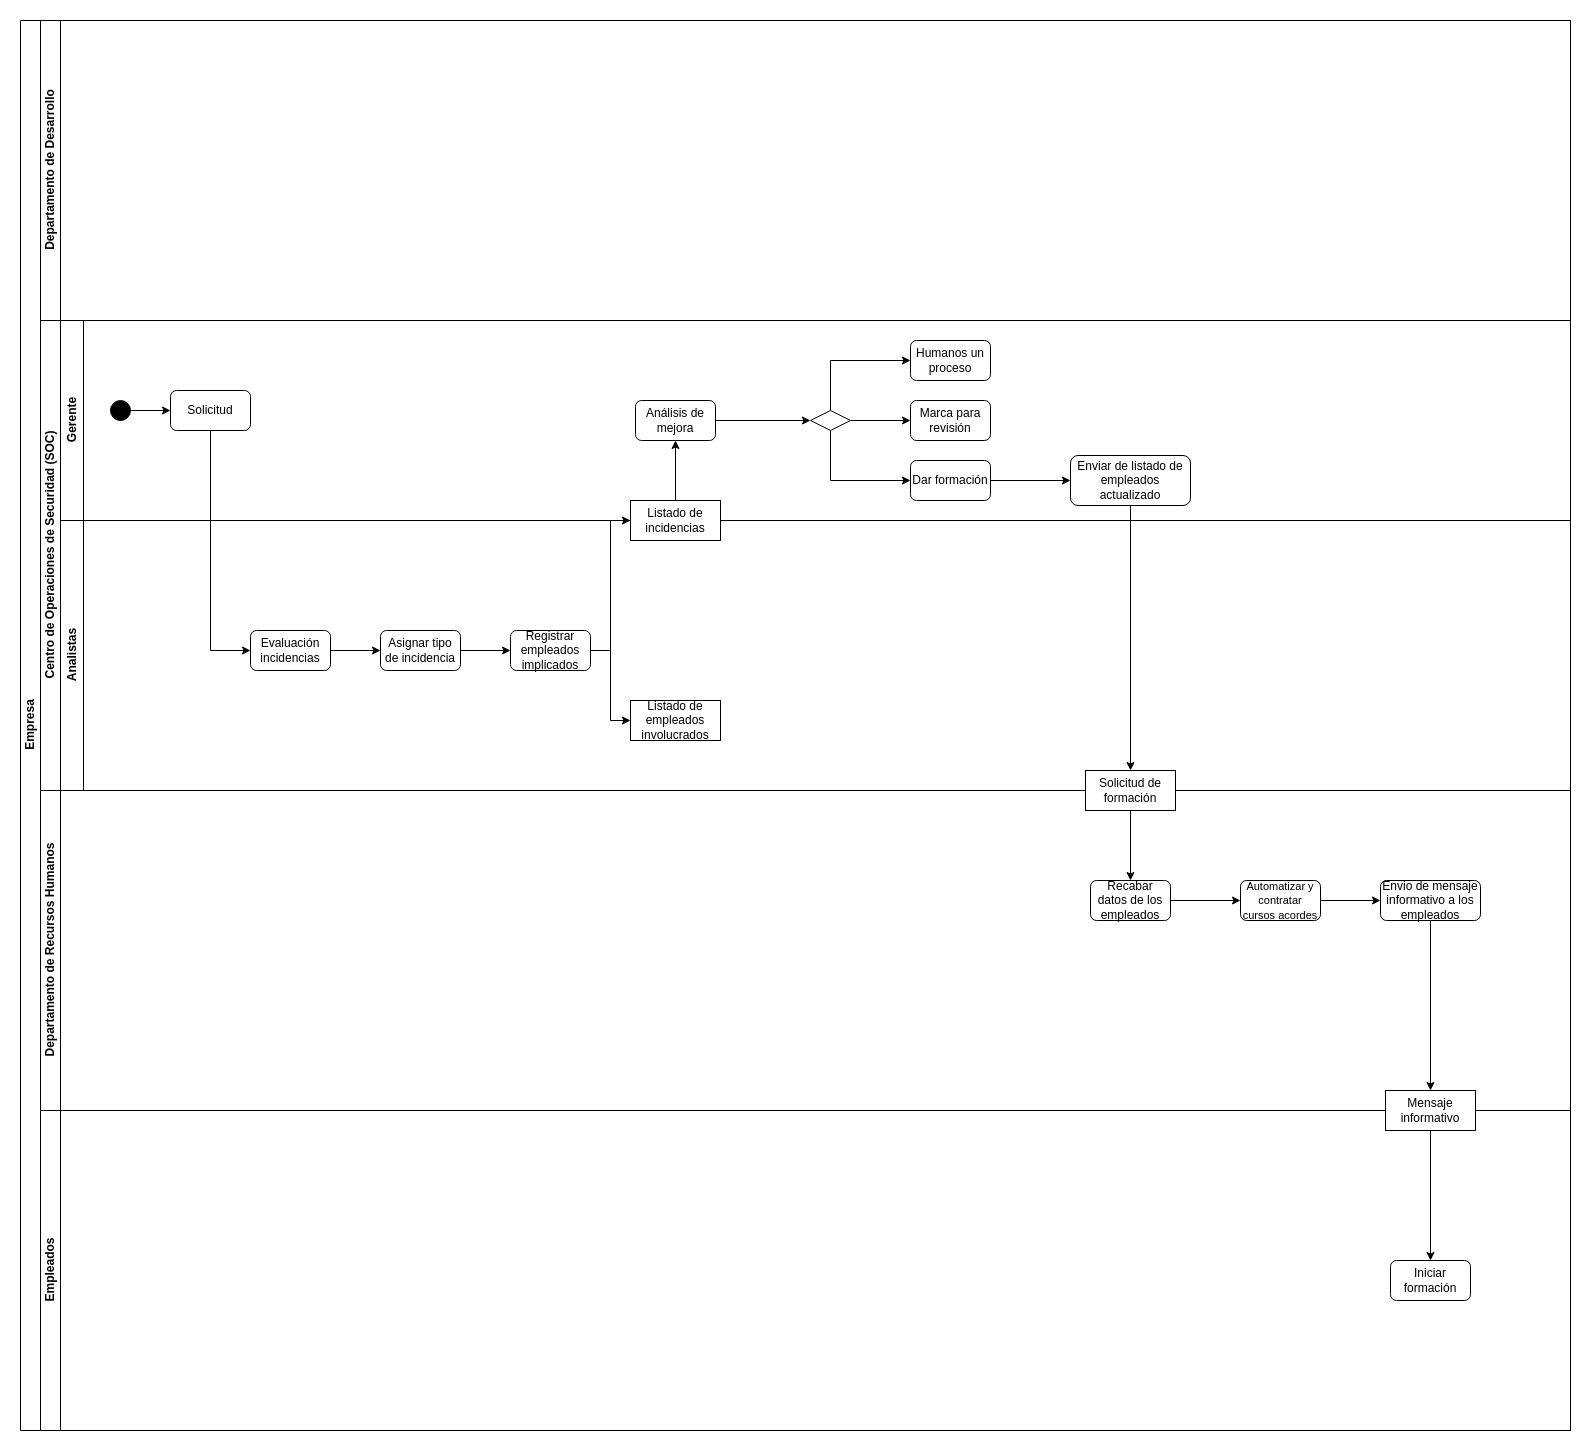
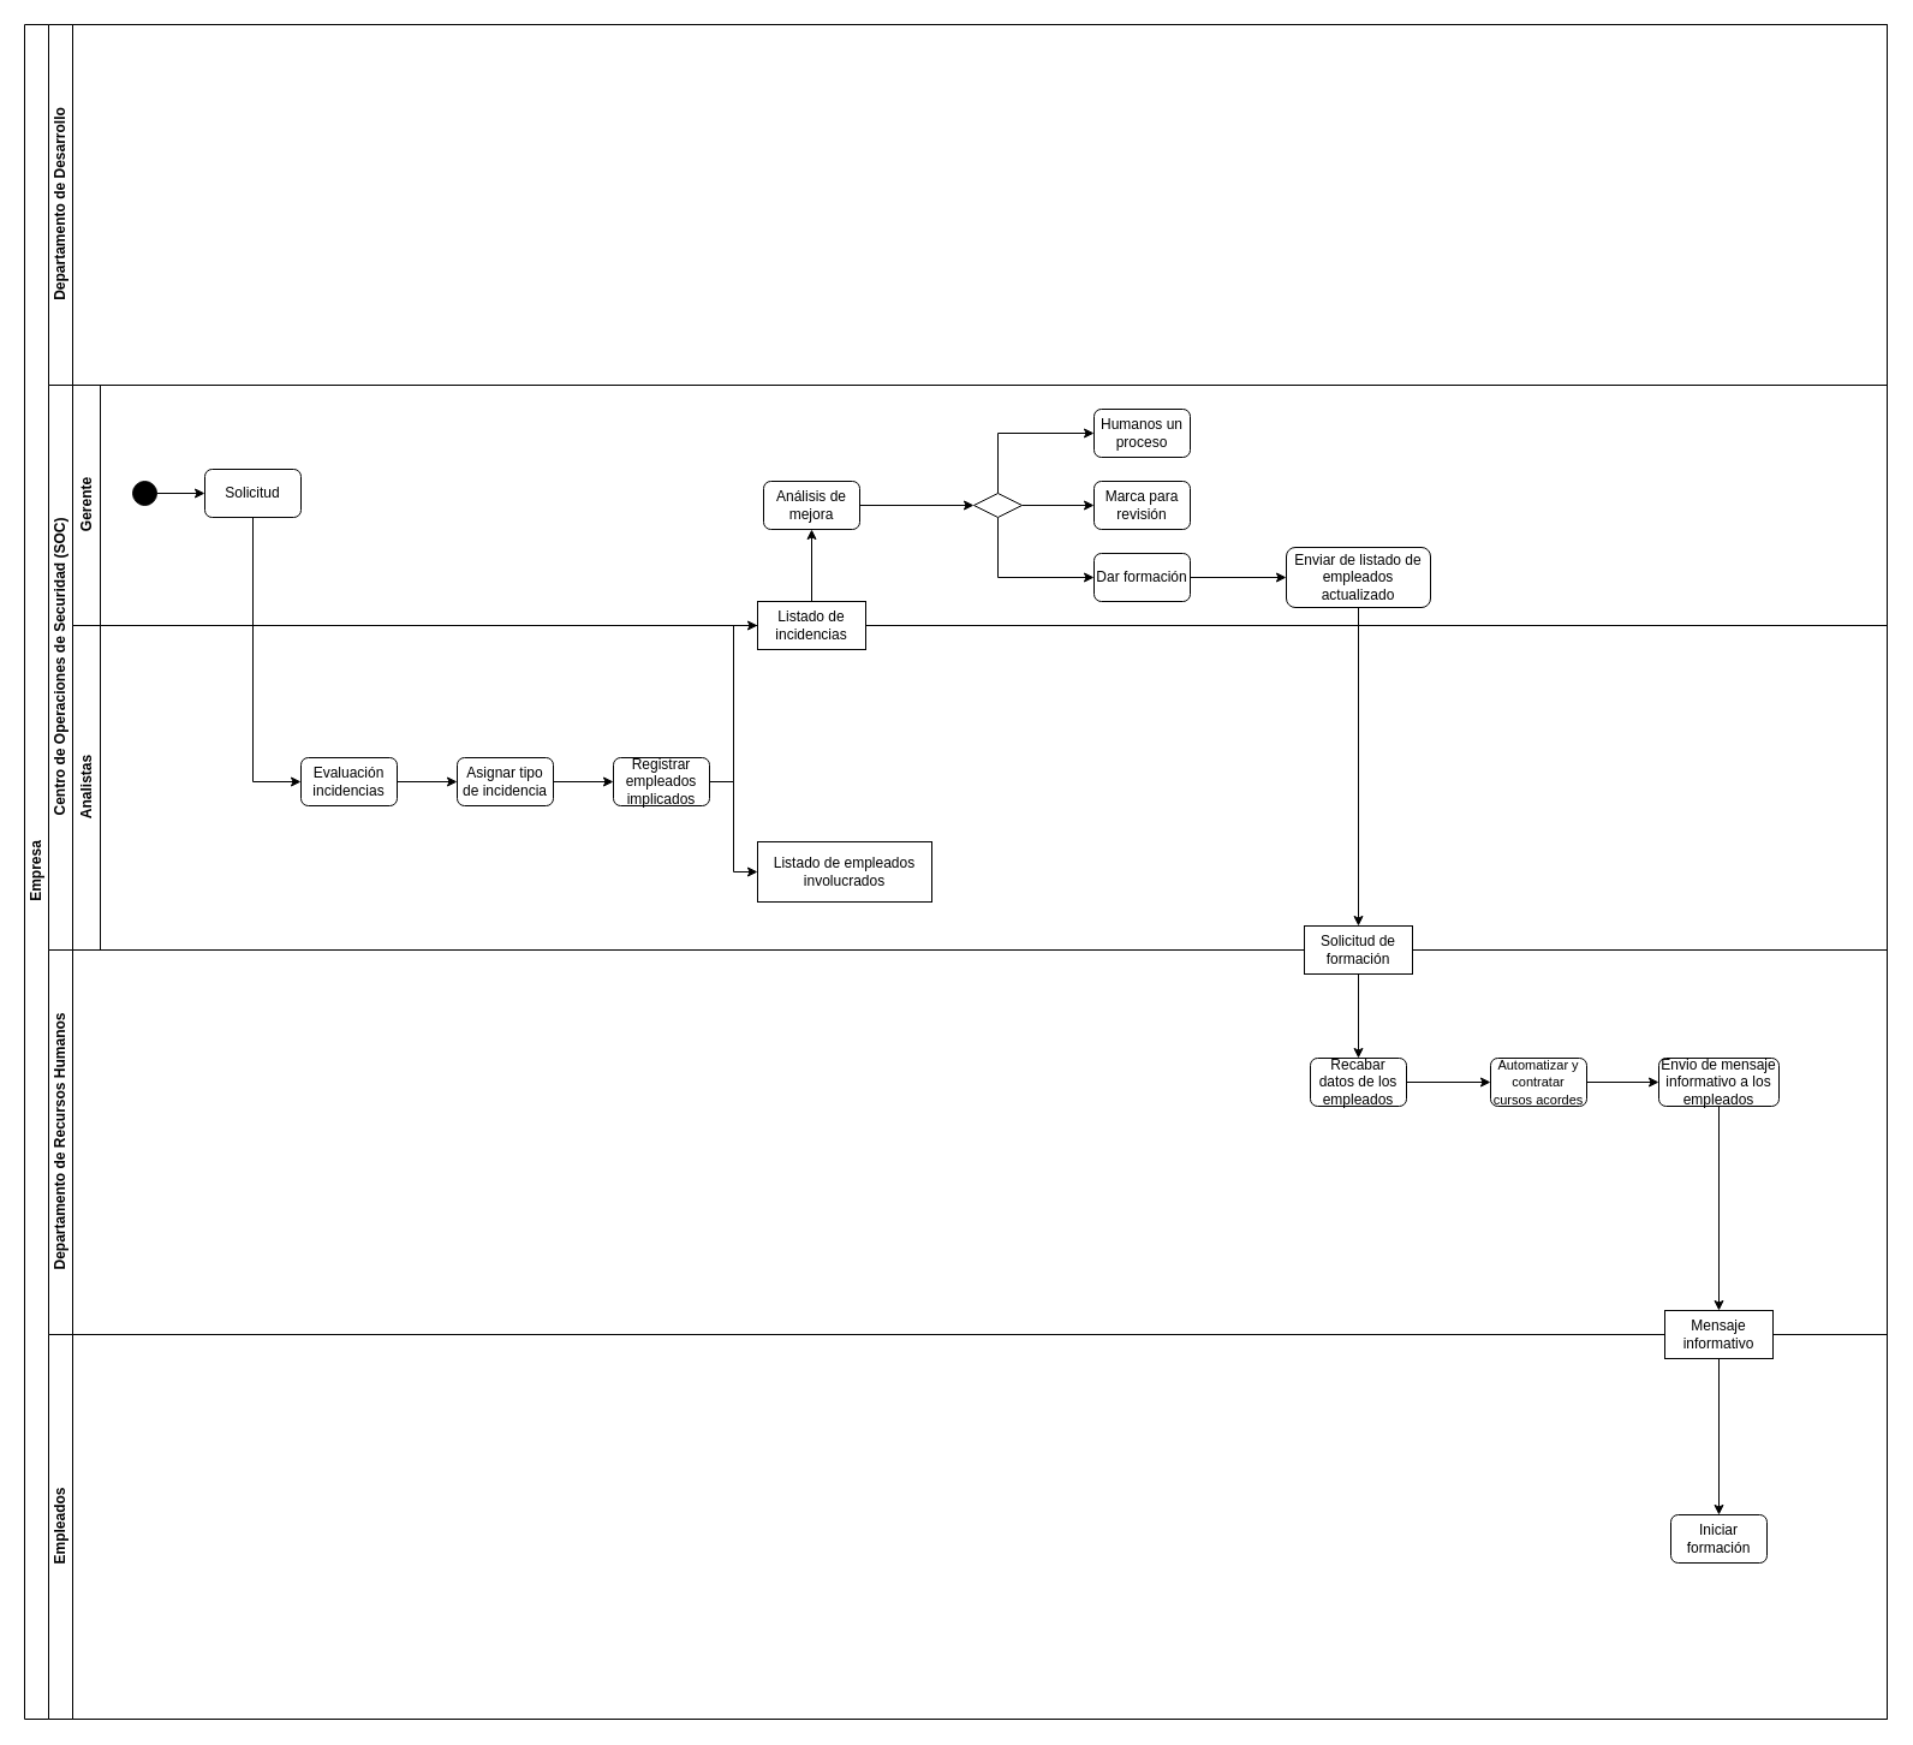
  <mxCell id="0" />
  <mxCell id="1" parent="0" />
  <mxCell id="2" value="Empresa" style="swimlane;childLayout=stackLayout;resizeParent=1;resizeParentMax=0;horizontal=0;startSize=20;horizontalStack=0;html=1;glass=0;" parent="1" vertex="1"><mxGeometry x="20" y="20" width="1550" height="1410" as="geometry" /></mxCell>
  <mxCell id="3" value="Departamento de Desarrollo" style="swimlane;startSize=20;horizontal=0;html=1;" parent="2" vertex="1"><mxGeometry x="20" width="1530" height="300" as="geometry" /></mxCell>
  <mxCell id="4" value="Centro de Operaciones de Securidad (SOC)" style="swimlane;startSize=20;horizontal=0;html=1;glass=0;" parent="2" vertex="1"><mxGeometry x="20" y="300" width="1530" height="470" as="geometry" /></mxCell>
  <mxCell id="5" value="Analistas" style="swimlane;horizontal=0;whiteSpace=wrap;html=1;" parent="4" vertex="1"><mxGeometry x="20" y="200" width="1510" height="270" as="geometry" /></mxCell>
  <mxCell id="6" style="edgeStyle=orthogonalEdgeStyle;rounded=0;orthogonalLoop=1;jettySize=auto;html=1;exitX=1;exitY=0.5;exitDx=0;exitDy=0;entryX=0;entryY=0.5;entryDx=0;entryDy=0;" edge="1" parent="5" source="7" target="11"><mxGeometry relative="1" as="geometry" /></mxCell>
  <mxCell id="7" value="Evaluación incidencias" style="rounded=1;whiteSpace=wrap;html=1;" parent="5" vertex="1"><mxGeometry x="190" y="110" width="80" height="40" as="geometry" /></mxCell>
  <mxCell id="8" style="edgeStyle=orthogonalEdgeStyle;rounded=0;orthogonalLoop=1;jettySize=auto;html=1;exitX=1;exitY=0.5;exitDx=0;exitDy=0;entryX=0;entryY=0.5;entryDx=0;entryDy=0;" edge="1" parent="5" source="9" target="12"><mxGeometry relative="1" as="geometry" /></mxCell>
  <mxCell id="9" value="Registrar empleados implicados" style="rounded=1;whiteSpace=wrap;html=1;" vertex="1" parent="5"><mxGeometry x="450" y="110" width="80" height="40" as="geometry" /></mxCell>
  <mxCell id="10" style="edgeStyle=orthogonalEdgeStyle;rounded=0;orthogonalLoop=1;jettySize=auto;html=1;exitX=1;exitY=0.5;exitDx=0;exitDy=0;entryX=0;entryY=0.5;entryDx=0;entryDy=0;" edge="1" parent="5" source="11" target="9"><mxGeometry relative="1" as="geometry" /></mxCell>
  <mxCell id="11" value="Asignar tipo de incidencia" style="rounded=1;whiteSpace=wrap;html=1;" vertex="1" parent="5"><mxGeometry x="320" y="110" width="80" height="40" as="geometry" /></mxCell>
- <mxCell id="12" value="Listado de empleados involucrados" style="rounded=0;whiteSpace=wrap;html=1;" parent="5" vertex="1"><mxGeometry x="570" y="180" width="90" height="40" as="geometry" /></mxCell>
+ <mxCell id="12" value="Listado de empleados involucrados" style="rounded=0;whiteSpace=wrap;html=1;" parent="5" vertex="1"><mxGeometry x="570" y="180" width="145" height="50" as="geometry" /></mxCell>
  <mxCell id="13" value="Solicitud de formación" style="rounded=0;whiteSpace=wrap;html=1;" parent="5" vertex="1"><mxGeometry x="1025" y="250" width="90" height="40" as="geometry" /></mxCell>
  <mxCell id="14" style="edgeStyle=orthogonalEdgeStyle;rounded=0;orthogonalLoop=1;jettySize=auto;html=1;exitX=0.5;exitY=1;exitDx=0;exitDy=0;entryX=0;entryY=0.5;entryDx=0;entryDy=0;" edge="1" parent="4" source="19" target="7"><mxGeometry relative="1" as="geometry" /></mxCell>
  <mxCell id="15" style="edgeStyle=orthogonalEdgeStyle;rounded=0;orthogonalLoop=1;jettySize=auto;html=1;exitX=1;exitY=0.5;exitDx=0;exitDy=0;entryX=0;entryY=0.5;entryDx=0;entryDy=0;" edge="1" parent="4" source="9" target="27"><mxGeometry relative="1" as="geometry" /></mxCell>
  <mxCell id="16" value="Gerente" style="swimlane;horizontal=0;whiteSpace=wrap;html=1;startSize=23;" parent="4" vertex="1"><mxGeometry x="20" width="1510" height="200" as="geometry" /></mxCell>
  <mxCell id="17" style="edgeStyle=orthogonalEdgeStyle;rounded=0;orthogonalLoop=1;jettySize=auto;html=1;exitX=1;exitY=0.5;exitDx=0;exitDy=0;entryX=0;entryY=0.5;entryDx=0;entryDy=0;" edge="1" parent="16" source="18" target="19"><mxGeometry relative="1" as="geometry" /></mxCell>
  <mxCell id="18" value="" style="ellipse;fillColor=strokeColor;html=1;" parent="16" vertex="1"><mxGeometry x="50" y="80" width="20" height="20" as="geometry" /></mxCell>
  <mxCell id="19" value="Solicitud" style="rounded=1;whiteSpace=wrap;html=1;" vertex="1" parent="16"><mxGeometry x="110" y="70" width="80" height="40" as="geometry" /></mxCell>
  <mxCell id="20" style="edgeStyle=orthogonalEdgeStyle;rounded=0;orthogonalLoop=1;jettySize=auto;html=1;exitX=1;exitY=0.5;exitDx=0;exitDy=0;entryX=0;entryY=0.5;entryDx=0;entryDy=0;" edge="1" parent="16" source="21" target="25"><mxGeometry relative="1" as="geometry" /></mxCell>
  <mxCell id="21" value="Análisis de mejora&lt;span style=&quot;color: rgba(0, 0, 0, 0); font-family: monospace; font-size: 0px; text-align: start; text-wrap-mode: nowrap;&quot;&gt;%3CmxGraphModel%3E%3Croot%3E%3CmxCell%20id%3D%220%22%2F%3E%3CmxCell%20id%3D%221%22%20parent%3D%220%22%2F%3E%3CmxCell%20id%3D%222%22%20value%3D%22evaluaci%C3%B3n%20incidencias%22%20style%3D%22rounded%3D1%3BwhiteSpace%3Dwrap%3Bhtml%3D1%3B%22%20vertex%3D%221%22%20parent%3D%221%22%3E%3CmxGeometry%20x%3D%22530%22%20y%3D%223270%22%20width%3D%2280%22%20height%3D%2240%22%20as%3D%22geometry%22%2F%3E%3C%2FmxCell%3E%3C%2Froot%3E%3C%2FmxGraphModel%3E&lt;/span&gt;" style="rounded=1;whiteSpace=wrap;html=1;" parent="16" vertex="1"><mxGeometry x="575" y="80" width="80" height="40" as="geometry" /></mxCell>
  <mxCell id="22" style="edgeStyle=orthogonalEdgeStyle;rounded=0;orthogonalLoop=1;jettySize=auto;html=1;exitX=1;exitY=0.5;exitDx=0;exitDy=0;entryX=0;entryY=0.5;entryDx=0;entryDy=0;" edge="1" parent="16" source="25" target="28"><mxGeometry relative="1" as="geometry" /></mxCell>
  <mxCell id="23" style="edgeStyle=orthogonalEdgeStyle;rounded=0;orthogonalLoop=1;jettySize=auto;html=1;exitX=0.5;exitY=0;exitDx=0;exitDy=0;entryX=0;entryY=0.5;entryDx=0;entryDy=0;" edge="1" parent="16" source="25" target="29"><mxGeometry relative="1" as="geometry" /></mxCell>
  <mxCell id="24" style="edgeStyle=orthogonalEdgeStyle;rounded=0;orthogonalLoop=1;jettySize=auto;html=1;exitX=0.5;exitY=1;exitDx=0;exitDy=0;entryX=0;entryY=0.5;entryDx=0;entryDy=0;" edge="1" parent="16" source="25" target="31"><mxGeometry relative="1" as="geometry" /></mxCell>
  <mxCell id="25" value="" style="rhombus;whiteSpace=wrap;html=1;" parent="16" vertex="1"><mxGeometry x="750" y="90" width="40" height="20" as="geometry" /></mxCell>
  <mxCell id="26" style="edgeStyle=orthogonalEdgeStyle;rounded=0;orthogonalLoop=1;jettySize=auto;html=1;exitX=0.5;exitY=0;exitDx=0;exitDy=0;entryX=0.5;entryY=1;entryDx=0;entryDy=0;" edge="1" parent="16" source="27" target="21"><mxGeometry relative="1" as="geometry" /></mxCell>
  <mxCell id="27" value="Listado de incidencias" style="rounded=0;whiteSpace=wrap;html=1;" parent="16" vertex="1"><mxGeometry x="570" y="180" width="90" height="40" as="geometry" /></mxCell>
  <mxCell id="28" value="Marca para revisión" style="rounded=1;whiteSpace=wrap;html=1;" vertex="1" parent="16"><mxGeometry x="850" y="80" width="80" height="40" as="geometry" /></mxCell>
  <mxCell id="29" value="Humanos un proceso" style="rounded=1;whiteSpace=wrap;html=1;" vertex="1" parent="16"><mxGeometry x="850" y="20" width="80" height="40" as="geometry" /></mxCell>
  <mxCell id="30" style="edgeStyle=orthogonalEdgeStyle;rounded=0;orthogonalLoop=1;jettySize=auto;html=1;exitX=1;exitY=0.5;exitDx=0;exitDy=0;entryX=0;entryY=0.5;entryDx=0;entryDy=0;" edge="1" parent="16" source="31" target="32"><mxGeometry relative="1" as="geometry" /></mxCell>
  <mxCell id="31" value="Dar formación" style="rounded=1;whiteSpace=wrap;html=1;" vertex="1" parent="16"><mxGeometry x="850" y="140" width="80" height="40" as="geometry" /></mxCell>
  <mxCell id="32" value="Enviar de listado de empleados actualizado" style="rounded=1;whiteSpace=wrap;html=1;" parent="16" vertex="1"><mxGeometry x="1010" y="135" width="120" height="50" as="geometry" /></mxCell>
  <mxCell id="33" style="edgeStyle=orthogonalEdgeStyle;rounded=0;orthogonalLoop=1;jettySize=auto;html=1;exitX=0.5;exitY=1;exitDx=0;exitDy=0;entryX=0.5;entryY=0;entryDx=0;entryDy=0;" edge="1" parent="4" source="32" target="13"><mxGeometry relative="1" as="geometry" /></mxCell>
  <mxCell id="34" value="Departamento de Recursos Humanos" style="swimlane;startSize=20;horizontal=0;html=1;" parent="2" vertex="1"><mxGeometry x="20" y="770" width="1530" height="320" as="geometry" /></mxCell>
  <mxCell id="35" style="edgeStyle=orthogonalEdgeStyle;rounded=0;orthogonalLoop=1;jettySize=auto;html=1;exitX=0.5;exitY=1;exitDx=0;exitDy=0;" edge="1" parent="34" source="36" target="44"><mxGeometry relative="1" as="geometry" /></mxCell>
  <mxCell id="36" value="Envio de mensaje informativo a los empleados" style="rounded=1;whiteSpace=wrap;html=1;" parent="34" vertex="1"><mxGeometry x="1340" y="90" width="100" height="40" as="geometry" /></mxCell>
  <mxCell id="37" style="edgeStyle=orthogonalEdgeStyle;rounded=0;orthogonalLoop=1;jettySize=auto;html=1;exitX=1;exitY=0.5;exitDx=0;exitDy=0;entryX=0;entryY=0.5;entryDx=0;entryDy=0;" edge="1" parent="34" source="38" target="36"><mxGeometry relative="1" as="geometry" /></mxCell>
  <mxCell id="38" value="&lt;font style=&quot;font-size: 11px;&quot;&gt;Automatizar y contratar cursos acordes&lt;/font&gt;" style="rounded=1;whiteSpace=wrap;html=1;" parent="34" vertex="1"><mxGeometry x="1200" y="90" width="80" height="40" as="geometry" /></mxCell>
  <mxCell id="39" style="edgeStyle=orthogonalEdgeStyle;rounded=0;orthogonalLoop=1;jettySize=auto;html=1;exitX=1;exitY=0.5;exitDx=0;exitDy=0;entryX=0;entryY=0.5;entryDx=0;entryDy=0;" edge="1" parent="34" source="40" target="38"><mxGeometry relative="1" as="geometry" /></mxCell>
  <mxCell id="40" value="Recabar datos de los empleados" style="rounded=1;whiteSpace=wrap;html=1;" parent="34" vertex="1"><mxGeometry x="1050" y="90" width="80" height="40" as="geometry" /></mxCell>
  <mxCell id="41" value="Iniciar formación" style="rounded=1;whiteSpace=wrap;html=1;" parent="34" vertex="1"><mxGeometry x="1350" y="470" width="80" height="40" as="geometry" /></mxCell>
  <mxCell id="42" style="edgeStyle=orthogonalEdgeStyle;rounded=0;orthogonalLoop=1;jettySize=auto;html=1;entryX=0.5;entryY=0;entryDx=0;entryDy=0;" parent="34" source="44" target="41" edge="1"><mxGeometry relative="1" as="geometry" /></mxCell>
  <mxCell id="43" value="Solicitud de formación" style="rounded=0;whiteSpace=wrap;html=1;" vertex="1" parent="34"><mxGeometry x="1045" y="-20" width="90" height="40" as="geometry" /></mxCell>
  <mxCell id="44" value="Mensaje informativo" style="rounded=0;whiteSpace=wrap;html=1;fontStyle=4" parent="34" vertex="1"><mxGeometry x="1345" y="300" width="90" height="40" as="geometry" /></mxCell>
  <mxCell id="45" value="Empleados" style="swimlane;startSize=20;horizontal=0;html=1;" parent="2" vertex="1"><mxGeometry x="20" y="1090" width="1530" height="320" as="geometry" /></mxCell>
  <mxCell id="46" value="Mensaje informativo" style="rounded=0;whiteSpace=wrap;html=1;" vertex="1" parent="45"><mxGeometry x="1345" y="-20" width="90" height="40" as="geometry" /></mxCell>
  <mxCell id="47" style="edgeStyle=orthogonalEdgeStyle;rounded=0;orthogonalLoop=1;jettySize=auto;html=1;exitX=0.5;exitY=1;exitDx=0;exitDy=0;entryX=0.5;entryY=0;entryDx=0;entryDy=0;" edge="1" parent="2" source="13" target="40"><mxGeometry relative="1" as="geometry" /></mxCell>
